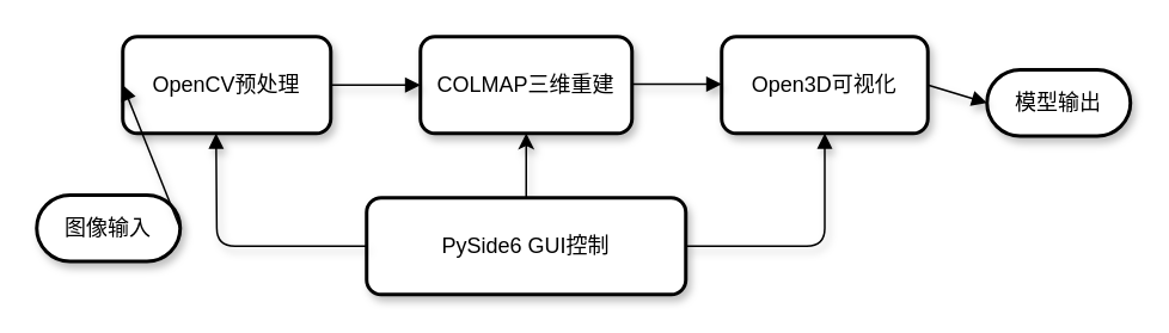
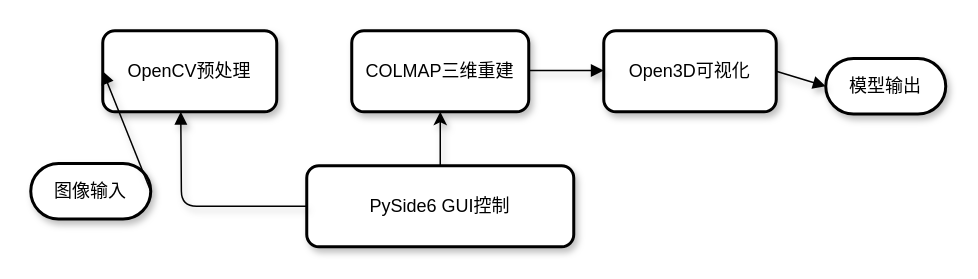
  <mxCell id="0" />
  <mxCell id="1" parent="0" />
  <mxCell id="2" value="图像输入" style="whiteSpace=wrap;strokeWidth=2;rounded=1;glass=0;shadow=1;fontFamily=宋体;arcSize=50;" vertex="1" parent="1"><mxGeometry x="20" y="108.5" width="80" height="37" as="geometry" /></mxCell>
  <mxCell id="3" value="OpenCV预处理" style="whiteSpace=wrap;strokeWidth=2;shadow=1;gradientColor=none;rounded=1;" vertex="1" parent="1"><mxGeometry x="68" y="20" width="116" height="54" as="geometry" /></mxCell>
  <mxCell id="4" value="COLMAP三维重建" style="whiteSpace=wrap;strokeWidth=2;shadow=1;rounded=1;" vertex="1" parent="1"><mxGeometry x="234" y="20" width="118" height="54" as="geometry" /></mxCell>
  <mxCell id="5" value="Open3D可视化" style="whiteSpace=wrap;strokeWidth=2;shadow=1;rounded=1;" vertex="1" parent="1"><mxGeometry x="402" y="20" width="115" height="54" as="geometry" /></mxCell>
  <mxCell id="6" value="模型输出" style="whiteSpace=wrap;strokeWidth=2;shadow=1;rounded=1;arcSize=50;" vertex="1" parent="1"><mxGeometry x="550" y="38.5" width="80" height="37" as="geometry" /></mxCell>
  <mxCell id="7" style="edgeStyle=orthogonalEdgeStyle;rounded=1;orthogonalLoop=1;jettySize=auto;html=1;exitX=0.5;exitY=0;exitDx=0;exitDy=0;entryX=0.5;entryY=1;entryDx=0;entryDy=0;shadow=1;" edge="1" parent="1" source="8" target="4"><mxGeometry relative="1" as="geometry" /></mxCell>
  <mxCell id="8" value="PySide6 GUI控制" style="whiteSpace=wrap;strokeWidth=2;shadow=1;glass=0;rounded=1;" vertex="1" parent="1"><mxGeometry x="204" y="110" width="178" height="54" as="geometry" /></mxCell>
  <mxCell id="9" value="" style="curved=1;startArrow=none;endArrow=block;exitX=1;exitY=0.5;entryX=0;entryY=0.5;rounded=1;entryDx=0;entryDy=0;shadow=1;" edge="1" parent="1" source="2" target="3"><mxGeometry relative="1" as="geometry"><Array as="points" /></mxGeometry></mxCell>
- <mxCell id="10" value="" style="curved=1;startArrow=none;endArrow=block;exitX=1;exitY=0.5;entryX=0;entryY=0.5;rounded=1;entryDx=0;entryDy=0;shadow=1;" edge="1" parent="1" source="3" target="4"><mxGeometry relative="1" as="geometry"><Array as="points"><mxPoint x="209" y="47" /></Array></mxGeometry></mxCell>
  <mxCell id="11" value="" style="curved=1;startArrow=none;endArrow=block;exitX=1;exitY=0.5;entryX=0;entryY=0.5;rounded=1;entryDx=0;entryDy=0;shadow=1;" edge="1" parent="1"><mxGeometry relative="1" as="geometry"><Array as="points" /><mxPoint x="352" y="46.47" as="sourcePoint" /><mxPoint x="402" y="46.47" as="targetPoint" /></mxGeometry></mxCell>
  <mxCell id="12" value="" style="curved=1;startArrow=none;endArrow=block;exitX=1;exitY=0.5;entryX=0;entryY=0.5;rounded=1;shadow=1;" edge="1" parent="1" source="5" target="6"><mxGeometry relative="1" as="geometry"><Array as="points" /></mxGeometry></mxCell>
  <mxCell id="13" value="" style="startArrow=none;endArrow=block;exitX=0;exitY=0.5;entryX=0.04;entryY=1;rounded=1;edgeStyle=orthogonalEdgeStyle;exitDx=0;exitDy=0;shadow=1;" edge="1" parent="1" source="8"><mxGeometry relative="1" as="geometry"><mxPoint x="370.21" y="250" as="sourcePoint" /><mxPoint x="120.01" y="74" as="targetPoint" /></mxGeometry></mxCell>
- <mxCell id="14" value="" style="startArrow=none;endArrow=block;exitX=1;exitY=0.5;entryX=0.5;entryY=1;rounded=1;entryDx=0;entryDy=0;exitDx=0;exitDy=0;edgeStyle=orthogonalEdgeStyle;shadow=1;" edge="1" parent="1" source="8" target="5"><mxGeometry relative="1" as="geometry"><mxPoint x="425" y="356.66" as="sourcePoint" /><mxPoint x="520.85" y="260" as="targetPoint" /></mxGeometry></mxCell>
